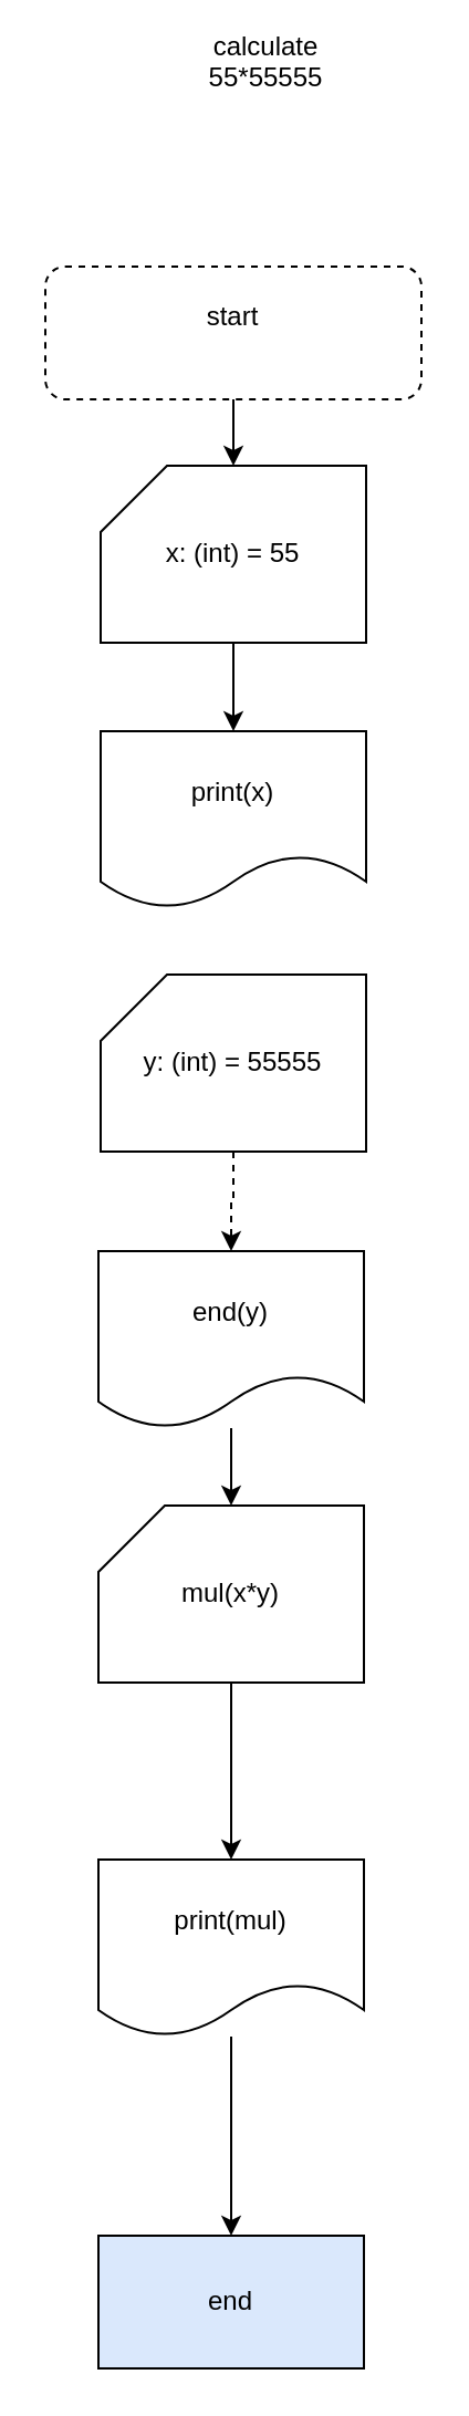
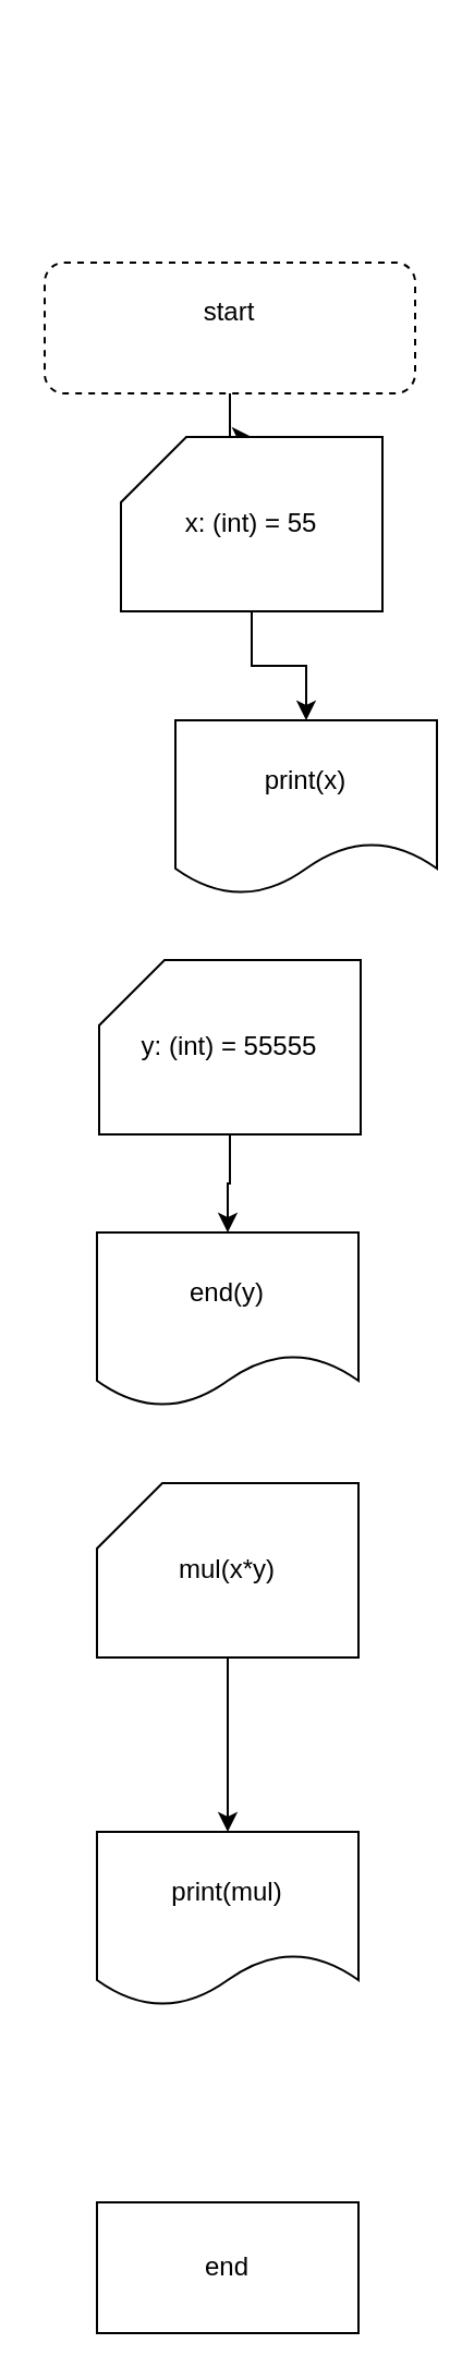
  <mxCell id="0" />
  <mxCell id="1" parent="0" />
  <mxCell id="2" value="" style="edgeStyle=orthogonalEdgeStyle;rounded=0;orthogonalLoop=1;jettySize=auto;html=1;" edge="1" parent="1" source="3" target="5"><mxGeometry relative="1" as="geometry" /></mxCell>
  <mxCell id="3" value="start&lt;div&gt;&lt;br&gt;&lt;/div&gt;" style="rounded=1;whiteSpace=wrap;html=1;dashed=1;" vertex="1" parent="1"><mxGeometry x="20" y="120" width="170" height="60" as="geometry" /></mxCell>
  <mxCell id="4" value="" style="edgeStyle=orthogonalEdgeStyle;rounded=0;orthogonalLoop=1;jettySize=auto;html=1;" edge="1" parent="1" source="5" target="9"><mxGeometry relative="1" as="geometry" /></mxCell>
- <mxCell id="5" value="x: (int) = 55" style="shape=card;whiteSpace=wrap;html=1;" vertex="1" parent="1"><mxGeometry x="45" y="210" width="120" height="80" as="geometry" /></mxCell>
- <mxCell id="6" value="calculate 55*55555&lt;div&gt;&lt;br&gt;&lt;/div&gt;" style="text;html=1;align=center;verticalAlign=middle;whiteSpace=wrap;rounded=0;" vertex="1" parent="1"><mxGeometry x="90" y="20" width="60" height="30" as="geometry" /></mxCell>
- <mxCell id="7" value="" style="edgeStyle=orthogonalEdgeStyle;rounded=0;orthogonalLoop=1;jettySize=auto;html=1;dashed=1;" edge="1" parent="1" source="8" target="11"><mxGeometry relative="1" as="geometry" /></mxCell>
+ <mxCell id="5" value="x: (int) = 55" style="shape=card;whiteSpace=wrap;html=1;" vertex="1" parent="1"><mxGeometry x="55" y="200" width="120" height="80" as="geometry" /></mxCell>
+ <mxCell id="7" value="" style="edgeStyle=orthogonalEdgeStyle;rounded=0;orthogonalLoop=1;jettySize=auto;html=1;" edge="1" parent="1" source="8" target="11"><mxGeometry relative="1" as="geometry" /></mxCell>
  <mxCell id="8" value="y: (int) = 55555" style="shape=card;whiteSpace=wrap;html=1;" vertex="1" parent="1"><mxGeometry x="45" y="440" width="120" height="80" as="geometry" /></mxCell>
- <mxCell id="9" value="print(x)" style="shape=document;whiteSpace=wrap;html=1;boundedLbl=1;" vertex="1" parent="1"><mxGeometry x="45" y="330" width="120" height="80" as="geometry" /></mxCell>
- <mxCell id="10" value="" style="edgeStyle=orthogonalEdgeStyle;rounded=0;orthogonalLoop=1;jettySize=auto;html=1;" edge="1" parent="1" source="11" target="13"><mxGeometry relative="1" as="geometry" /></mxCell>
+ <mxCell id="9" value="print(x)" style="shape=document;whiteSpace=wrap;html=1;boundedLbl=1;" vertex="1" parent="1"><mxGeometry x="80" y="330" width="120" height="80" as="geometry" /></mxCell>
  <mxCell id="11" value="end(y)" style="shape=document;whiteSpace=wrap;html=1;boundedLbl=1;" vertex="1" parent="1"><mxGeometry x="44" y="565" width="120" height="80" as="geometry" /></mxCell>
  <mxCell id="12" value="" style="edgeStyle=orthogonalEdgeStyle;rounded=0;orthogonalLoop=1;jettySize=auto;html=1;" edge="1" parent="1" source="13" target="15"><mxGeometry relative="1" as="geometry" /></mxCell>
  <mxCell id="13" value="mul(x*y)" style="shape=card;whiteSpace=wrap;html=1;" vertex="1" parent="1"><mxGeometry x="44" y="680" width="120" height="80" as="geometry" /></mxCell>
- <mxCell id="14" value="" style="edgeStyle=orthogonalEdgeStyle;rounded=0;orthogonalLoop=1;jettySize=auto;html=1;" edge="1" parent="1" source="15" target="16"><mxGeometry relative="1" as="geometry" /></mxCell>
  <mxCell id="15" value="print(mul)" style="shape=document;whiteSpace=wrap;html=1;boundedLbl=1;" vertex="1" parent="1"><mxGeometry x="44" y="840" width="120" height="80" as="geometry" /></mxCell>
- <mxCell id="16" value="end" style="whiteSpace=wrap;html=1;fillColor=#dae8fc;" vertex="1" parent="1"><mxGeometry x="44" y="1010" width="120" height="60" as="geometry" /></mxCell>
+ <mxCell id="16" value="end" style="whiteSpace=wrap;html=1;" vertex="1" parent="1"><mxGeometry x="44" y="1010" width="120" height="60" as="geometry" /></mxCell>
